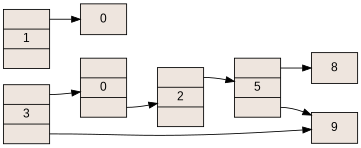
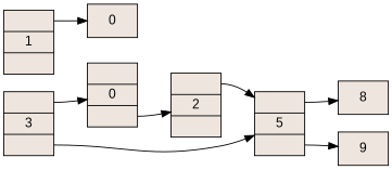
  digraph {
    fontname="Liberation Sans"
    rankdir=LR
    node [fillcolor=seashell2 fontname="Liberation Sans" shape=record style=filled]
    edge [fontname="Liberation Sans" tailport=C0]
    n1 [label="<C0>|3|<C1>"]
    n2 [label="<C0>|0|<C1>"]
    n3 [label="<C0>|5|<C1>"]
    n4 [label="<C0>|2|<C1>"]
    n5 [label=8]
    n6 [label=9]
    n7 [label="<C0>|1|<C1>"]
    n8 [label=0]
    n1 -> n2
-   n1 -> n6 [tailport=C1]
+   n1 -> n3 [tailport=C1]
    n2 -> n4 [tailport=C1]
    n3 -> n5
    n3 -> n6 [tailport=C1]
    n4 -> n3
    n7 -> n8
  }
